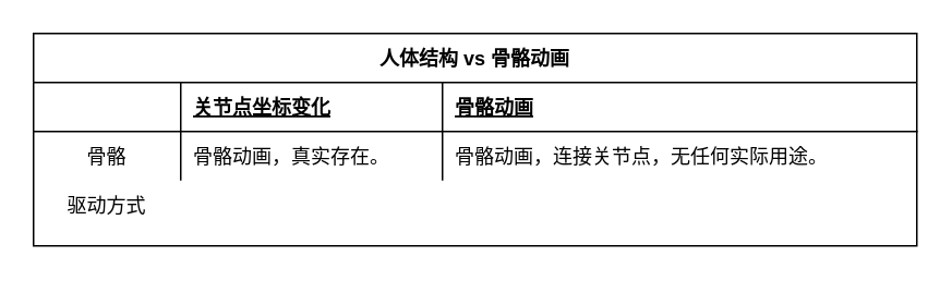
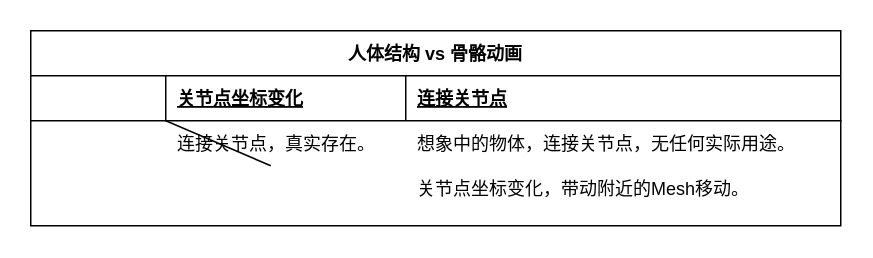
  <mxCell id="0" />
  <mxCell id="1" parent="0" />
  <mxCell id="2" value="人体结构 vs 骨骼动画" style="shape=table;startSize=30;container=1;collapsible=1;childLayout=tableLayout;fixedRows=1;rowLines=0;fontStyle=1;align=center;resizeLast=1;labelBorderColor=none;shadow=0;" vertex="1" parent="1"><mxGeometry x="20" y="20" width="540" height="130" as="geometry" /></mxCell>
  <mxCell id="3" value="" style="shape=partialRectangle;collapsible=0;dropTarget=0;pointerEvents=0;fillColor=none;top=0;left=0;bottom=1;right=0;points=[[0,0.5],[1,0.5]];portConstraint=eastwest;" vertex="1" parent="2"><mxGeometry y="30" width="540" height="30" as="geometry" /></mxCell>
  <mxCell id="4" value="" style="shape=partialRectangle;connectable=0;fillColor=none;top=0;left=0;bottom=0;right=0;fontStyle=1;overflow=hidden;" vertex="1" parent="3"><mxGeometry width="90" height="30" as="geometry" /></mxCell>
  <mxCell id="5" value="关节点坐标变化" style="shape=partialRectangle;connectable=0;fillColor=none;top=0;left=0;bottom=0;right=0;align=left;spacingLeft=6;fontStyle=5;overflow=hidden;" vertex="1" parent="3"><mxGeometry x="90" width="160" height="30" as="geometry" /></mxCell>
- <mxCell id="6" value="骨骼动画" style="shape=partialRectangle;connectable=0;fillColor=none;top=0;left=0;bottom=0;right=0;align=left;spacingLeft=6;fontStyle=5;overflow=hidden;" vertex="1" parent="3"><mxGeometry x="250" width="290" height="30" as="geometry" /></mxCell>
+ <mxCell id="6" value="连接关节点" style="shape=partialRectangle;connectable=0;fillColor=none;top=0;left=0;bottom=0;right=0;align=left;spacingLeft=6;fontStyle=5;overflow=hidden;" vertex="1" parent="3"><mxGeometry x="250" width="290" height="30" as="geometry" /></mxCell>
  <mxCell id="7" value="" style="shape=partialRectangle;collapsible=0;dropTarget=0;pointerEvents=0;fillColor=none;top=0;left=0;bottom=0;right=0;points=[[0,0.5],[1,0.5]];portConstraint=eastwest;" vertex="1" parent="2"><mxGeometry y="60" width="540" height="30" as="geometry" /></mxCell>
- <mxCell id="8" value="骨骼" style="shape=partialRectangle;connectable=0;fillColor=none;top=0;left=0;bottom=0;right=0;editable=1;overflow=hidden;labelBackgroundColor=none;labelBorderColor=none;" vertex="1" parent="7"><mxGeometry width="90" height="30" as="geometry" /></mxCell>
- <mxCell id="9" value="骨骼动画，真实存在。" style="shape=partialRectangle;connectable=0;fillColor=none;top=0;left=0;bottom=0;right=0;align=left;spacingLeft=6;overflow=hidden;" vertex="1" parent="7"><mxGeometry x="90" width="160" height="30" as="geometry" /></mxCell>
- <mxCell id="10" value="骨骼动画，连接关节点，无任何实际用途。" style="shape=partialRectangle;connectable=0;fillColor=none;top=0;left=0;bottom=0;right=0;align=left;spacingLeft=6;overflow=hidden;" vertex="1" parent="7"><mxGeometry x="250" width="290" height="30" as="geometry" /></mxCell>
+ <mxCell id="9" value="连接关节点，真实存在。" style="shape=partialRectangle;connectable=0;fillColor=none;top=0;left=0;bottom=0;right=0;align=left;spacingLeft=6;overflow=hidden;" vertex="1" parent="7"><mxGeometry x="90" width="160" height="30" as="geometry" /></mxCell>
+ <mxCell id="10" value="想象中的物体，连接关节点，无任何实际用途。" style="shape=partialRectangle;connectable=0;fillColor=none;top=0;left=0;bottom=0;right=0;align=left;spacingLeft=6;overflow=hidden;" vertex="1" parent="7"><mxGeometry x="250" width="290" height="30" as="geometry" /></mxCell>
  <mxCell id="11" value="" style="shape=partialRectangle;collapsible=0;dropTarget=0;pointerEvents=0;fillColor=none;top=0;left=0;bottom=0;right=0;points=[[0,0.5],[1,0.5]];portConstraint=eastwest;" vertex="1" parent="2"><mxGeometry y="90" width="540" height="30" as="geometry" /></mxCell>
- <mxCell id="12" value="驱动方式" style="shape=partialRectangle;connectable=0;fillColor=none;top=0;left=0;bottom=0;right=0;editable=1;overflow=hidden;" vertex="1" parent="11"><mxGeometry width="90" height="30" as="geometry" /></mxCell>
+ <mxCell id="13" value="关节点坐标变化，带动附近的Mesh移动。" style="shape=partialRectangle;connectable=0;fillColor=none;top=0;left=0;bottom=0;right=0;align=left;spacingLeft=6;overflow=hidden;" vertex="1" parent="11"><mxGeometry x="250" width="290" height="30" as="geometry" /></mxCell>
